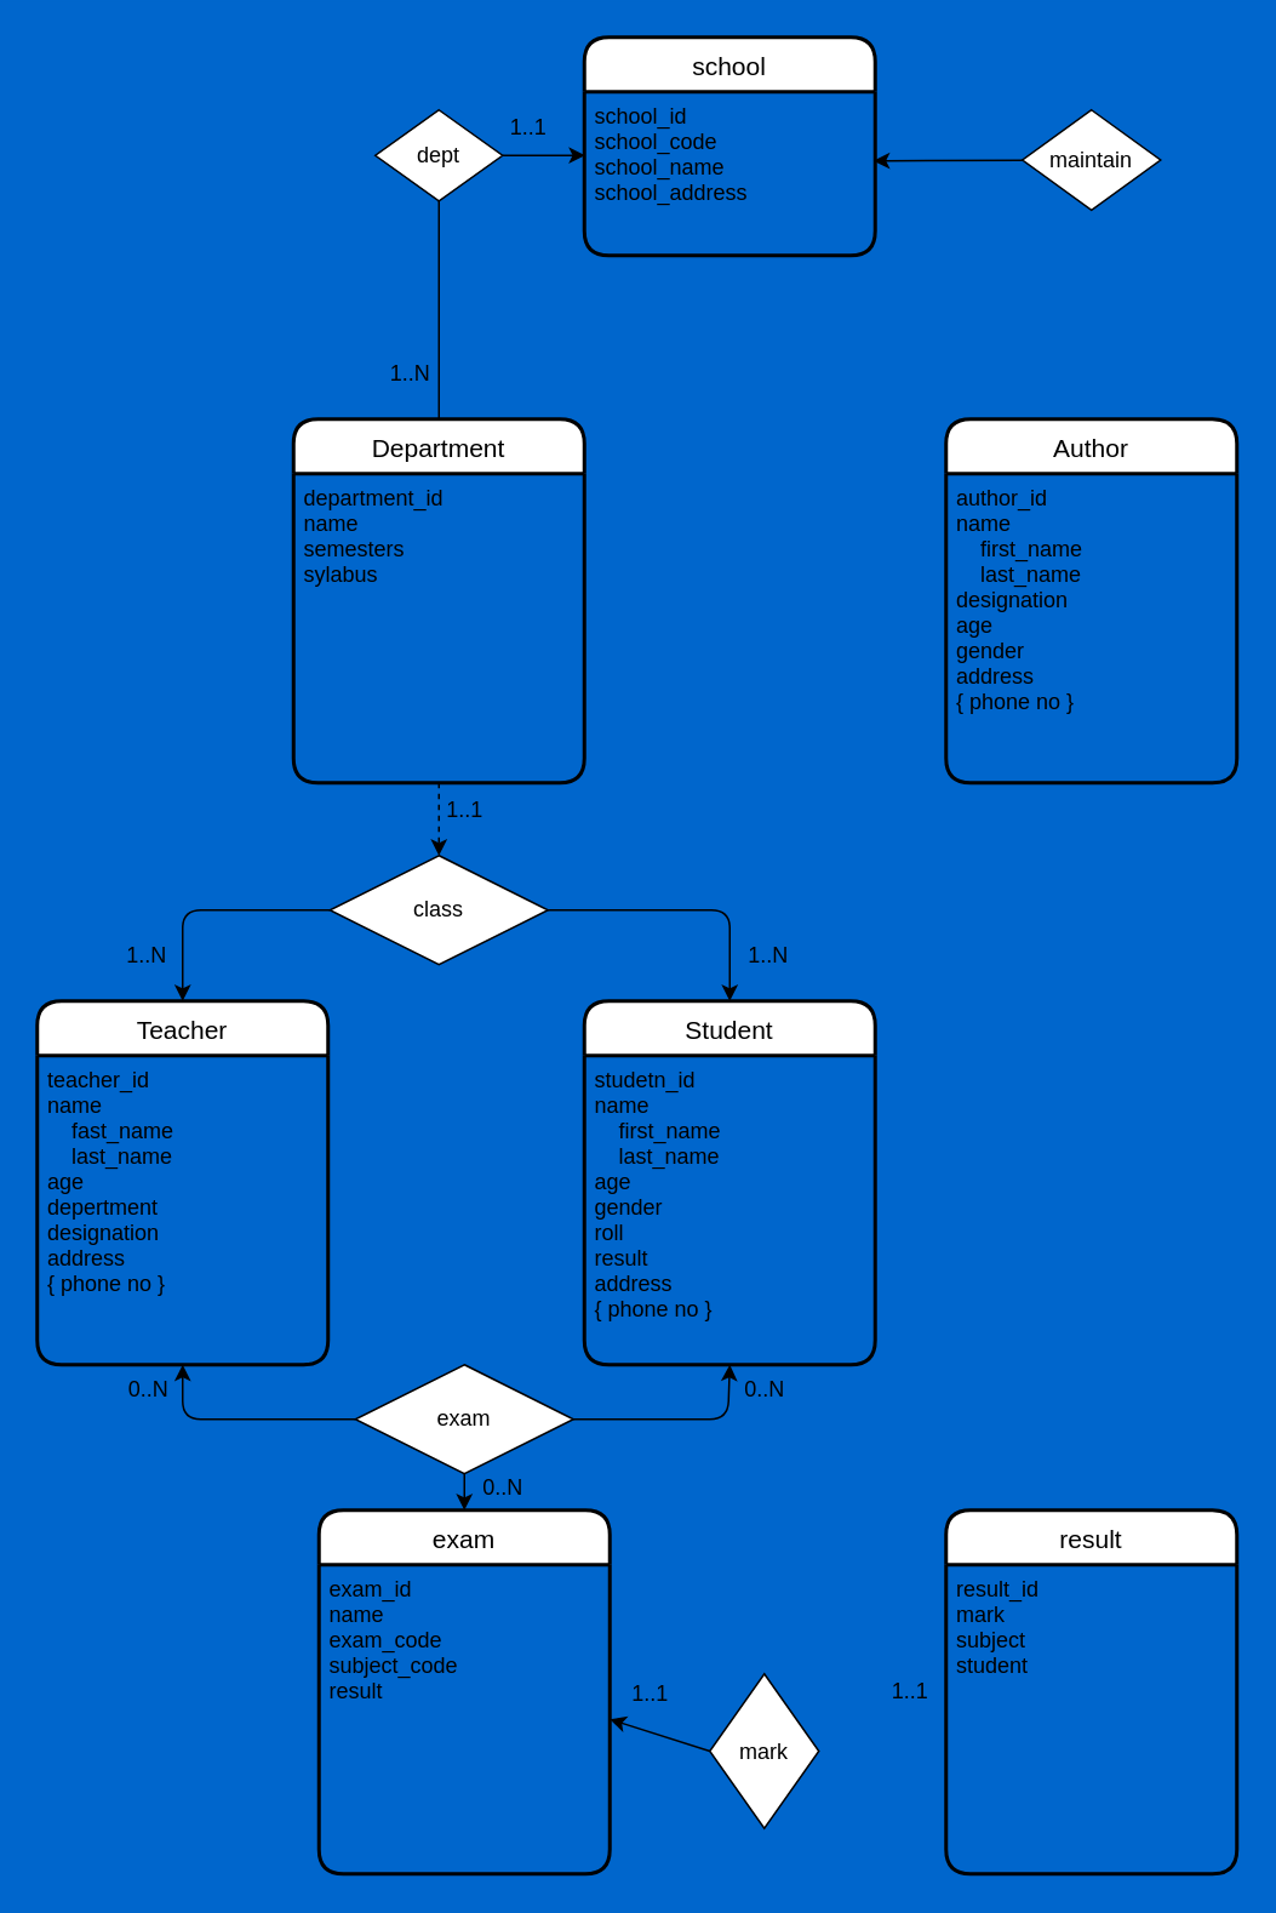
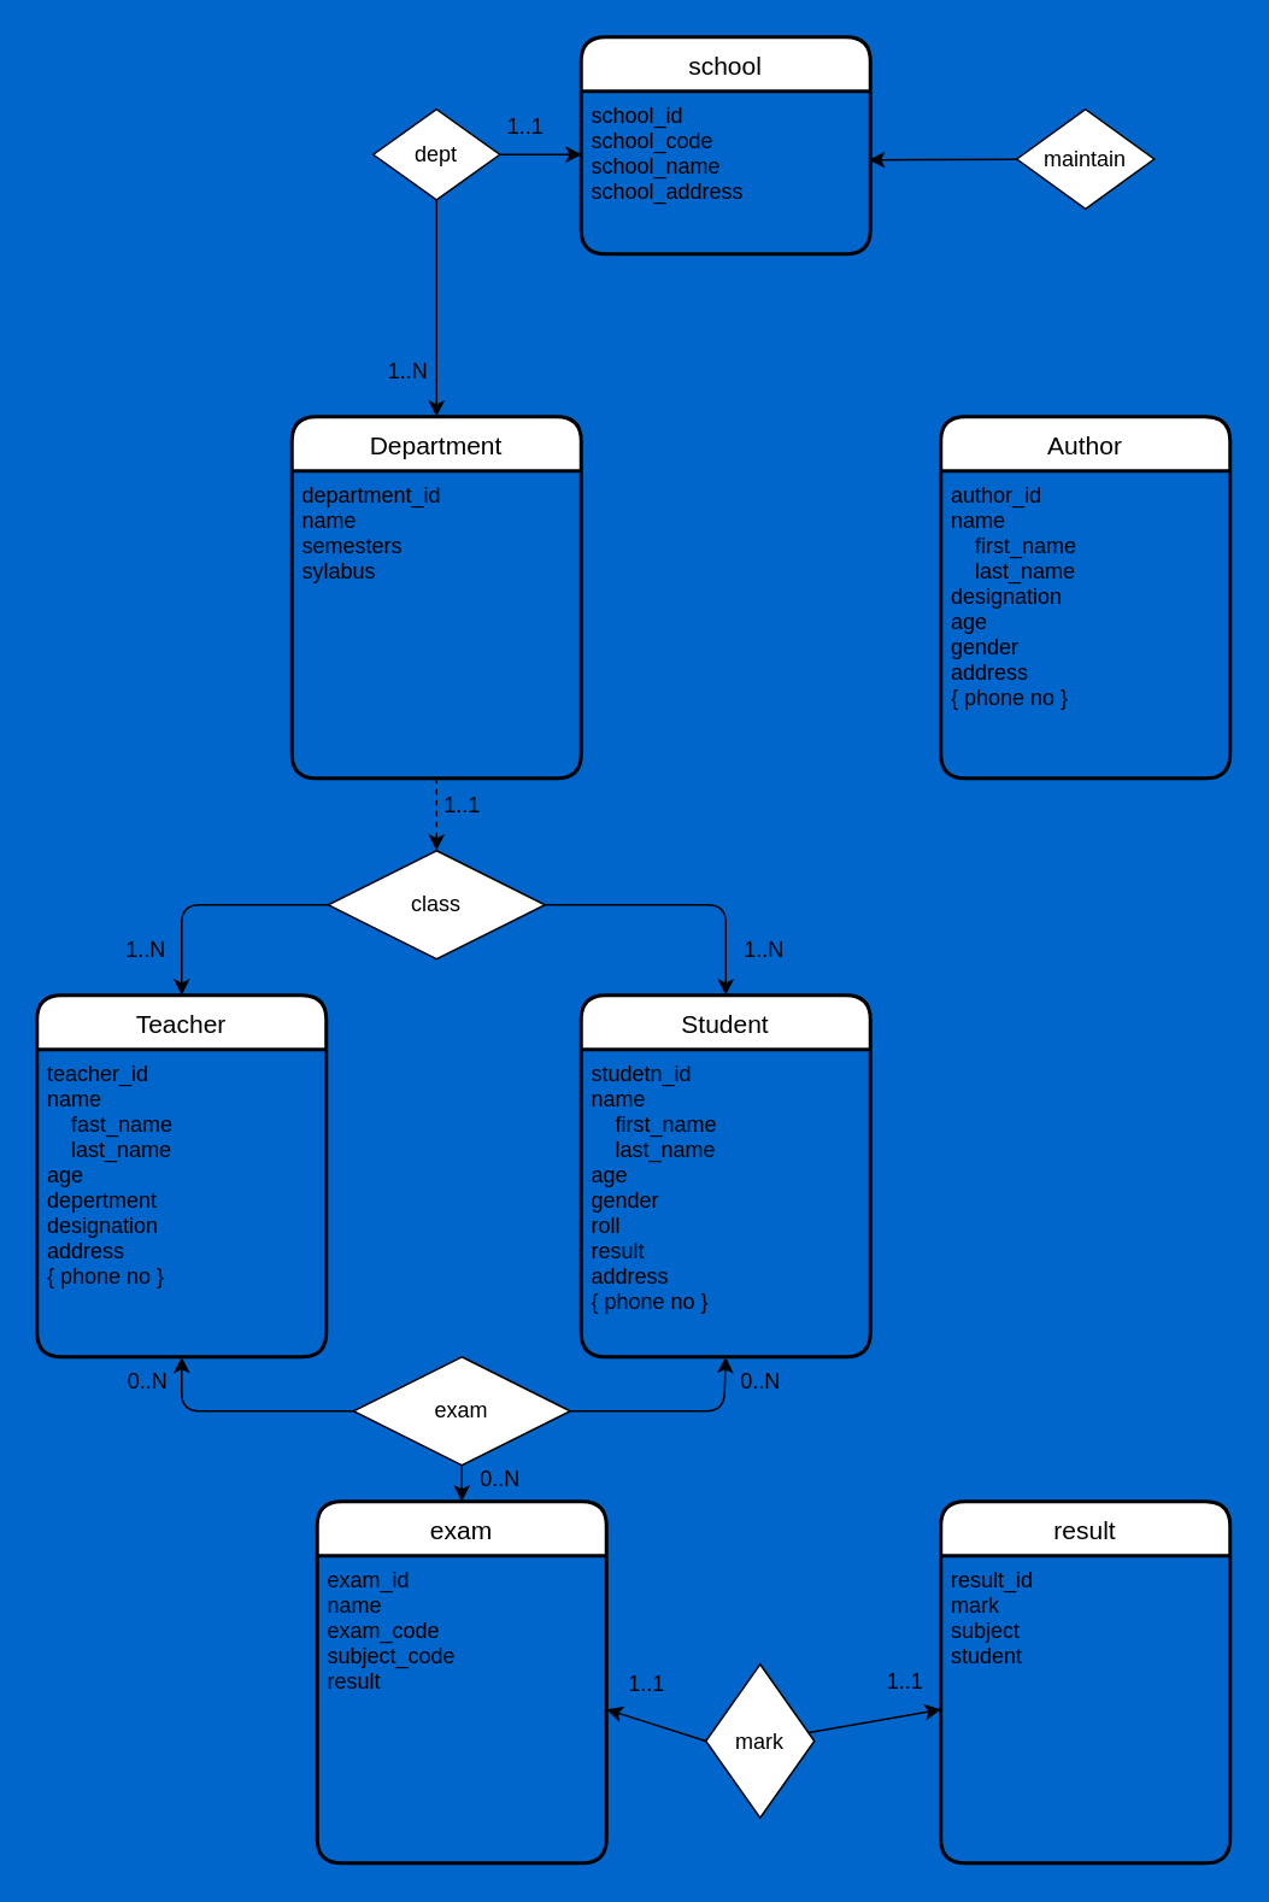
  <mxCell id="0" />
  <mxCell id="1" parent="0" />
  <mxCell id="2" value="school" style="swimlane;childLayout=stackLayout;horizontal=1;startSize=30;horizontalStack=0;rounded=1;fontSize=14;fontStyle=0;strokeWidth=2;resizeParent=0;resizeLast=1;shadow=0;dashed=0;align=center;" vertex="1" parent="1"><mxGeometry x="321" y="20" width="160" height="120" as="geometry" /></mxCell>
  <mxCell id="3" value="school_id&#10;school_code&#10;school_name&#10;school_address" style="align=left;strokeColor=none;fillColor=none;spacingLeft=4;fontSize=12;verticalAlign=top;resizable=0;rotatable=0;part=1;" vertex="1" parent="2"><mxGeometry y="30" width="160" height="90" as="geometry" /></mxCell>
  <mxCell id="4" value="Department" style="swimlane;childLayout=stackLayout;horizontal=1;startSize=30;horizontalStack=0;rounded=1;fontSize=14;fontStyle=0;strokeWidth=2;resizeParent=0;resizeLast=1;shadow=0;dashed=0;align=center;" vertex="1" parent="1"><mxGeometry x="161" y="230" width="160" height="200" as="geometry" /></mxCell>
  <mxCell id="5" value="department_id&#10;name&#10;semesters&#10;sylabus" style="align=left;strokeColor=none;fillColor=none;spacingLeft=4;fontSize=12;verticalAlign=top;resizable=0;rotatable=0;part=1;" vertex="1" parent="4"><mxGeometry y="30" width="160" height="170" as="geometry" /></mxCell>
  <mxCell id="6" value="Teacher" style="swimlane;childLayout=stackLayout;horizontal=1;startSize=30;horizontalStack=0;rounded=1;fontSize=14;fontStyle=0;strokeWidth=2;resizeParent=0;resizeLast=1;shadow=0;dashed=0;align=center;" vertex="1" parent="1"><mxGeometry x="20" y="550" width="160" height="200" as="geometry" /></mxCell>
  <mxCell id="7" value="teacher_id&#10;name&#10;    fast_name&#10;    last_name&#10;age&#10;depertment&#10;designation&#10;address&#10;{ phone no }&#10; " style="align=left;strokeColor=none;fillColor=none;spacingLeft=4;fontSize=12;verticalAlign=top;resizable=0;rotatable=0;part=1;" vertex="1" parent="6"><mxGeometry y="30" width="160" height="170" as="geometry" /></mxCell>
  <mxCell id="8" value="Student" style="swimlane;childLayout=stackLayout;horizontal=1;startSize=30;horizontalStack=0;rounded=1;fontSize=14;fontStyle=0;strokeWidth=2;resizeParent=0;resizeLast=1;shadow=0;dashed=0;align=center;" vertex="1" parent="1"><mxGeometry x="321" y="550" width="160" height="200" as="geometry" /></mxCell>
  <mxCell id="9" value="studetn_id&#10;name&#10;    first_name&#10;    last_name&#10;age&#10;gender&#10;roll&#10;result&#10;address&#10;{ phone no }" style="align=left;strokeColor=none;fillColor=none;spacingLeft=4;fontSize=12;verticalAlign=top;resizable=0;rotatable=0;part=1;" vertex="1" parent="8"><mxGeometry y="30" width="160" height="170" as="geometry" /></mxCell>
  <mxCell id="10" value="Author" style="swimlane;childLayout=stackLayout;horizontal=1;startSize=30;horizontalStack=0;rounded=1;fontSize=14;fontStyle=0;strokeWidth=2;resizeParent=0;resizeLast=1;shadow=0;dashed=0;align=center;" vertex="1" parent="1"><mxGeometry x="520" y="230" width="160" height="200" as="geometry" /></mxCell>
  <mxCell id="11" value="author_id&#10;name&#10;    first_name&#10;    last_name&#10;designation&#10;age&#10;gender&#10;address&#10;{ phone no }" style="align=left;strokeColor=none;fillColor=none;spacingLeft=4;fontSize=12;verticalAlign=top;resizable=0;rotatable=0;part=1;" vertex="1" parent="10"><mxGeometry y="30" width="160" height="170" as="geometry" /></mxCell>
  <mxCell id="12" value="exam" style="swimlane;childLayout=stackLayout;horizontal=1;startSize=30;horizontalStack=0;rounded=1;fontSize=14;fontStyle=0;strokeWidth=2;resizeParent=0;resizeLast=1;shadow=0;dashed=0;align=center;" vertex="1" parent="1"><mxGeometry x="175" y="830" width="160" height="200" as="geometry" /></mxCell>
  <mxCell id="13" value="exam_id&#10;name&#10;exam_code&#10;subject_code&#10;result" style="align=left;strokeColor=none;fillColor=none;spacingLeft=4;fontSize=12;verticalAlign=top;resizable=0;rotatable=0;part=1;" vertex="1" parent="12"><mxGeometry y="30" width="160" height="170" as="geometry" /></mxCell>
  <mxCell id="14" value="result" style="swimlane;childLayout=stackLayout;horizontal=1;startSize=30;horizontalStack=0;rounded=1;fontSize=14;fontStyle=0;strokeWidth=2;resizeParent=0;resizeLast=1;shadow=0;dashed=0;align=center;" vertex="1" parent="1"><mxGeometry x="520" y="830" width="160" height="200" as="geometry" /></mxCell>
  <mxCell id="15" value="result_id&#10;mark&#10;subject&#10;student" style="align=left;strokeColor=none;fillColor=none;spacingLeft=4;fontSize=12;verticalAlign=top;resizable=0;rotatable=0;part=1;" vertex="1" parent="14"><mxGeometry y="30" width="160" height="170" as="geometry" /></mxCell>
- <mxCell id="16" style="edgeStyle=none;html=1;entryX=0.5;entryY=0;entryDx=0;entryDy=0;endArrow=none;" edge="1" parent="1" source="18" target="4"><mxGeometry relative="1" as="geometry" /></mxCell>
+ <mxCell id="16" style="edgeStyle=none;html=1;entryX=0.5;entryY=0;entryDx=0;entryDy=0;" edge="1" parent="1" source="18" target="4"><mxGeometry relative="1" as="geometry" /></mxCell>
  <mxCell id="17" style="edgeStyle=none;html=1;entryX=0.003;entryY=0.388;entryDx=0;entryDy=0;entryPerimeter=0;" edge="1" parent="1" source="18" target="3"><mxGeometry relative="1" as="geometry" /></mxCell>
  <mxCell id="18" value="dept" style="shape=rhombus;perimeter=rhombusPerimeter;whiteSpace=wrap;html=1;align=center;" vertex="1" parent="1"><mxGeometry x="206" y="60" width="70" height="50" as="geometry" /></mxCell>
  <mxCell id="19" value="1..1" style="text;html=1;align=center;verticalAlign=middle;resizable=0;points=[];autosize=1;strokeColor=none;fillColor=none;" vertex="1" parent="1"><mxGeometry x="270" y="55" width="40" height="30" as="geometry" /></mxCell>
  <mxCell id="20" value="1..N" style="text;html=1;align=center;verticalAlign=middle;resizable=0;points=[];autosize=1;strokeColor=none;fillColor=none;" vertex="1" parent="1"><mxGeometry x="200" y="190" width="50" height="30" as="geometry" /></mxCell>
  <mxCell id="21" style="edgeStyle=none;html=1;entryX=0.5;entryY=0;entryDx=0;entryDy=0;" edge="1" parent="1" source="23" target="6"><mxGeometry relative="1" as="geometry"><Array as="points"><mxPoint x="100" y="500" /></Array></mxGeometry></mxCell>
  <mxCell id="22" style="edgeStyle=none;html=1;entryX=0.5;entryY=0;entryDx=0;entryDy=0;" edge="1" parent="1" source="23" target="8"><mxGeometry relative="1" as="geometry"><Array as="points"><mxPoint x="401" y="500" /></Array></mxGeometry></mxCell>
  <mxCell id="23" value="class" style="shape=rhombus;perimeter=rhombusPerimeter;whiteSpace=wrap;html=1;align=center;" vertex="1" parent="1"><mxGeometry x="181" y="470" width="120" height="60" as="geometry" /></mxCell>
  <mxCell id="24" style="edgeStyle=none;html=1;entryX=0.5;entryY=0;entryDx=0;entryDy=0;dashed=1;" edge="1" parent="1" source="5" target="23"><mxGeometry relative="1" as="geometry" /></mxCell>
  <mxCell id="25" value="1..N" style="text;html=1;align=center;verticalAlign=middle;resizable=0;points=[];autosize=1;strokeColor=none;fillColor=none;" vertex="1" parent="1"><mxGeometry x="55" y="510" width="50" height="30" as="geometry" /></mxCell>
  <mxCell id="26" value="1..N" style="text;html=1;align=center;verticalAlign=middle;resizable=0;points=[];autosize=1;strokeColor=none;fillColor=none;" vertex="1" parent="1"><mxGeometry x="397" y="510" width="50" height="30" as="geometry" /></mxCell>
  <mxCell id="27" value="1..1" style="text;html=1;align=center;verticalAlign=middle;resizable=0;points=[];autosize=1;strokeColor=none;fillColor=none;" vertex="1" parent="1"><mxGeometry x="235" y="430" width="40" height="30" as="geometry" /></mxCell>
  <mxCell id="28" style="edgeStyle=none;html=1;" edge="1" parent="1" source="29"><mxGeometry relative="1" as="geometry"><mxPoint x="480" y="88" as="targetPoint" /></mxGeometry></mxCell>
  <mxCell id="29" value="maintain" style="shape=rhombus;perimeter=rhombusPerimeter;whiteSpace=wrap;html=1;align=center;" vertex="1" parent="1"><mxGeometry x="562" y="60" width="76" height="55" as="geometry" /></mxCell>
+ <mxCell id="30" style="edgeStyle=none;html=1;entryX=0;entryY=0.5;entryDx=0;entryDy=0;" edge="1" parent="1" source="32" target="15"><mxGeometry relative="1" as="geometry" /></mxCell>
  <mxCell id="31" style="edgeStyle=none;html=1;exitX=0;exitY=0.5;exitDx=0;exitDy=0;entryX=1;entryY=0.5;entryDx=0;entryDy=0;" edge="1" parent="1" source="32" target="13"><mxGeometry relative="1" as="geometry" /></mxCell>
  <mxCell id="32" value="mark" style="shape=rhombus;perimeter=rhombusPerimeter;whiteSpace=wrap;html=1;align=center;" vertex="1" parent="1"><mxGeometry x="390" y="920" width="60" height="85" as="geometry" /></mxCell>
  <mxCell id="33" style="edgeStyle=none;html=1;entryX=0.5;entryY=0;entryDx=0;entryDy=0;" edge="1" parent="1" source="36" target="12"><mxGeometry relative="1" as="geometry" /></mxCell>
  <mxCell id="34" style="edgeStyle=none;html=1;entryX=0.5;entryY=1;entryDx=0;entryDy=0;" edge="1" parent="1" source="36" target="9"><mxGeometry relative="1" as="geometry"><Array as="points"><mxPoint x="400" y="780" /></Array></mxGeometry></mxCell>
  <mxCell id="35" style="edgeStyle=none;html=1;entryX=0.5;entryY=1;entryDx=0;entryDy=0;" edge="1" parent="1" source="36" target="7"><mxGeometry relative="1" as="geometry"><Array as="points"><mxPoint x="100" y="780" /></Array></mxGeometry></mxCell>
  <mxCell id="36" value="exam" style="shape=rhombus;perimeter=rhombusPerimeter;whiteSpace=wrap;html=1;align=center;" vertex="1" parent="1"><mxGeometry x="195" y="750" width="120" height="60" as="geometry" /></mxCell>
  <mxCell id="37" value="0..N" style="text;html=1;align=center;verticalAlign=middle;resizable=0;points=[];autosize=1;strokeColor=none;fillColor=none;" vertex="1" parent="1"><mxGeometry x="56" y="749" width="50" height="30" as="geometry" /></mxCell>
  <mxCell id="38" value="0..N" style="text;html=1;align=center;verticalAlign=middle;resizable=0;points=[];autosize=1;strokeColor=none;fillColor=none;" vertex="1" parent="1"><mxGeometry x="395" y="749" width="50" height="30" as="geometry" /></mxCell>
  <mxCell id="39" value="0..N" style="text;html=1;align=center;verticalAlign=middle;resizable=0;points=[];autosize=1;strokeColor=none;fillColor=none;" vertex="1" parent="1"><mxGeometry x="251" y="803" width="50" height="30" as="geometry" /></mxCell>
  <mxCell id="40" value="1..1" style="text;html=1;align=center;verticalAlign=middle;resizable=0;points=[];autosize=1;strokeColor=none;fillColor=none;" vertex="1" parent="1"><mxGeometry x="480" y="915" width="40" height="30" as="geometry" /></mxCell>
  <mxCell id="41" value="1..1" style="text;html=1;align=center;verticalAlign=middle;resizable=0;points=[];autosize=1;strokeColor=none;fillColor=none;" vertex="1" parent="1"><mxGeometry x="337" y="916" width="40" height="30" as="geometry" /></mxCell>
